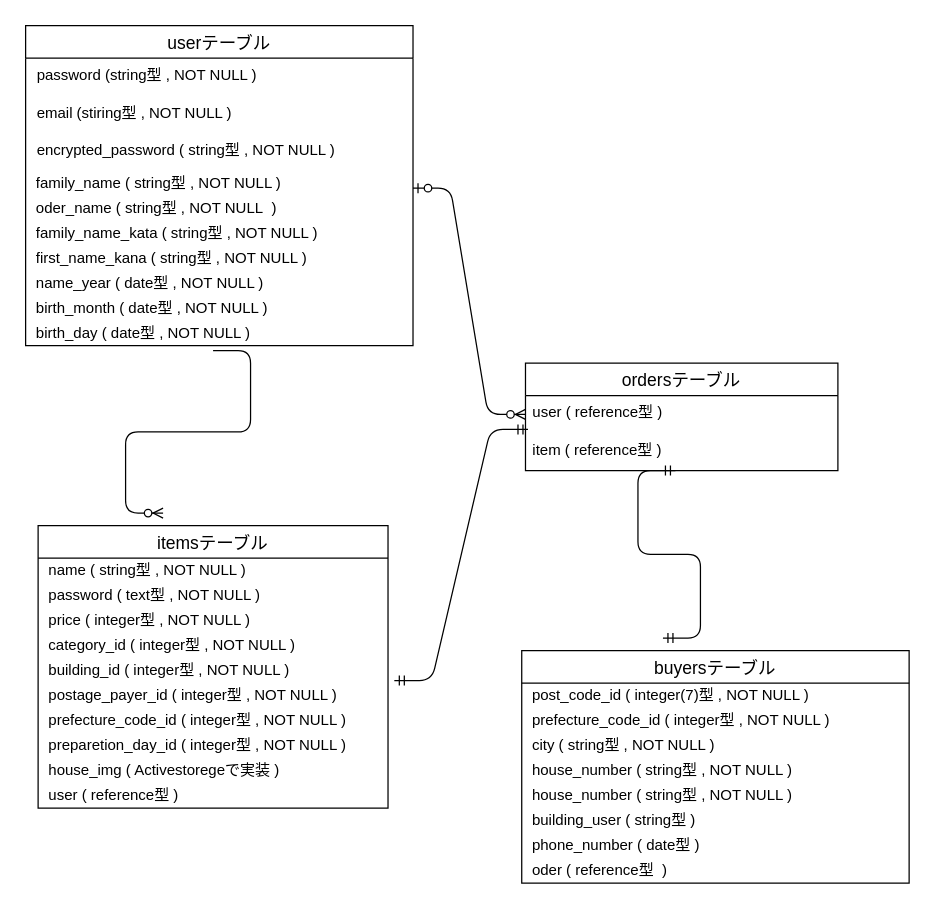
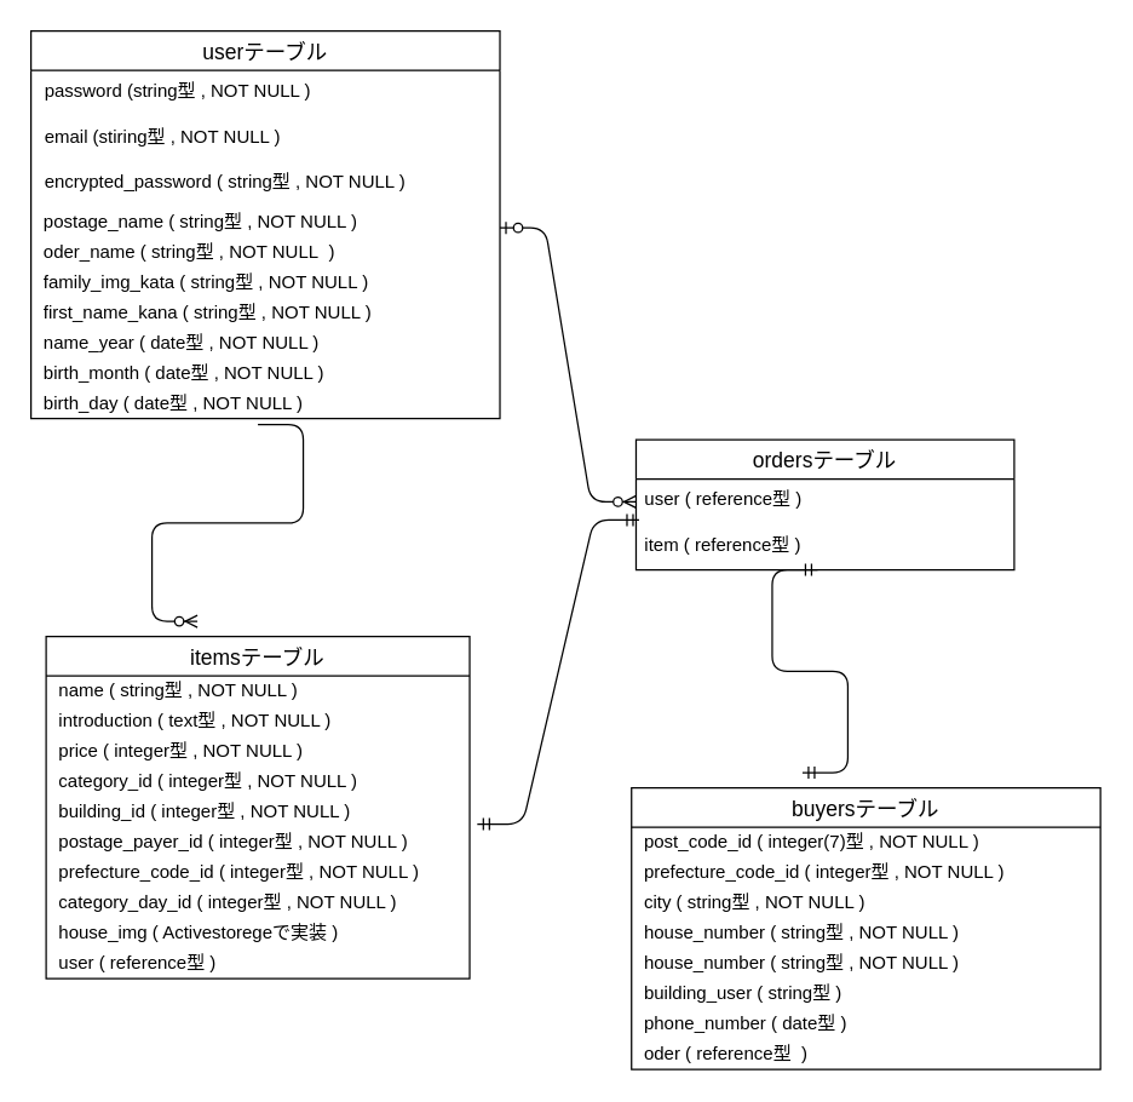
  <mxCell id="0" />
  <mxCell id="1" parent="0" />
  <mxCell id="2" value="userテーブル" style="swimlane;fontStyle=0;childLayout=stackLayout;horizontal=1;startSize=26;horizontalStack=0;resizeParent=1;resizeParentMax=0;resizeLast=0;collapsible=1;marginBottom=0;align=center;fontSize=14;" vertex="1" parent="1"><mxGeometry x="20" y="20" width="310" height="256" as="geometry" /></mxCell>
  <mxCell id="3" value=" password (string型 , NOT NULL )" style="text;strokeColor=none;fillColor=none;spacingLeft=4;spacingRight=4;overflow=hidden;rotatable=0;points=[[0,0.5],[1,0.5]];portConstraint=eastwest;fontSize=12;" vertex="1" parent="2"><mxGeometry y="26" width="310" height="30" as="geometry" /></mxCell>
  <mxCell id="4" value=" email (stiring型 , NOT NULL )" style="text;strokeColor=none;fillColor=none;spacingLeft=4;spacingRight=4;overflow=hidden;rotatable=0;points=[[0,0.5],[1,0.5]];portConstraint=eastwest;fontSize=12;" vertex="1" parent="2"><mxGeometry y="56" width="310" height="30" as="geometry" /></mxCell>
  <mxCell id="5" value=" encrypted_password ( string型 , NOT NULL )" style="text;strokeColor=none;fillColor=none;spacingLeft=4;spacingRight=4;overflow=hidden;rotatable=0;points=[[0,0.5],[1,0.5]];portConstraint=eastwest;fontSize=12;" vertex="1" parent="2"><mxGeometry y="86" width="310" height="30" as="geometry" /></mxCell>
- <mxCell id="6" value="&amp;nbsp; family_name ( string型 , NOT NULL )" style="text;html=1;resizable=0;autosize=1;align=left;verticalAlign=middle;points=[];fillColor=none;strokeColor=none;rounded=0;" vertex="1" parent="2"><mxGeometry y="116" width="310" height="20" as="geometry" /></mxCell>
+ <mxCell id="6" value="&amp;nbsp; postage_name ( string型 , NOT NULL )" style="text;html=1;resizable=0;autosize=1;align=left;verticalAlign=middle;points=[];fillColor=none;strokeColor=none;rounded=0;" vertex="1" parent="2"><mxGeometry y="116" width="310" height="20" as="geometry" /></mxCell>
  <mxCell id="7" value="&amp;nbsp; oder_name ( string型 , NOT NULL&amp;nbsp; )" style="text;html=1;resizable=0;autosize=1;align=left;verticalAlign=middle;points=[];fillColor=none;strokeColor=none;rounded=0;" vertex="1" parent="2"><mxGeometry y="136" width="310" height="20" as="geometry" /></mxCell>
- <mxCell id="8" value="&amp;nbsp; family_name_kata ( string型 , NOT NULL )" style="text;html=1;resizable=0;autosize=1;align=left;verticalAlign=middle;points=[];fillColor=none;strokeColor=none;rounded=0;" vertex="1" parent="2"><mxGeometry y="156" width="310" height="20" as="geometry" /></mxCell>
+ <mxCell id="8" value="&amp;nbsp; family_img_kata ( string型 , NOT NULL )" style="text;html=1;resizable=0;autosize=1;align=left;verticalAlign=middle;points=[];fillColor=none;strokeColor=none;rounded=0;" vertex="1" parent="2"><mxGeometry y="156" width="310" height="20" as="geometry" /></mxCell>
  <mxCell id="9" value="&amp;nbsp; first_name_kana ( string型 , NOT NULL )" style="text;html=1;resizable=0;autosize=1;align=left;verticalAlign=middle;points=[];fillColor=none;strokeColor=none;rounded=0;" vertex="1" parent="2"><mxGeometry y="176" width="310" height="20" as="geometry" /></mxCell>
  <mxCell id="10" value="&amp;nbsp; name_year ( date型 , NOT NULL )" style="text;html=1;resizable=0;autosize=1;align=left;verticalAlign=middle;points=[];fillColor=none;strokeColor=none;rounded=0;" vertex="1" parent="2"><mxGeometry y="196" width="310" height="20" as="geometry" /></mxCell>
  <mxCell id="11" value="&amp;nbsp; birth_month ( date型 , NOT NULL )" style="text;html=1;resizable=0;autosize=1;align=left;verticalAlign=middle;points=[];fillColor=none;strokeColor=none;rounded=0;" vertex="1" parent="2"><mxGeometry y="216" width="310" height="20" as="geometry" /></mxCell>
  <mxCell id="12" value="&amp;nbsp; birth_day ( date型 , NOT NULL )" style="text;html=1;resizable=0;autosize=1;align=left;verticalAlign=middle;points=[];fillColor=none;strokeColor=none;rounded=0;" vertex="1" parent="2"><mxGeometry y="236" width="310" height="20" as="geometry" /></mxCell>
  <mxCell id="13" value="itemsテーブル" style="swimlane;fontStyle=0;childLayout=stackLayout;horizontal=1;startSize=26;horizontalStack=0;resizeParent=1;resizeParentMax=0;resizeLast=0;collapsible=1;marginBottom=0;align=center;fontSize=14;" vertex="1" parent="1"><mxGeometry x="30" y="420" width="280" height="226" as="geometry" /></mxCell>
  <mxCell id="14" value="&amp;nbsp; name ( string型 , NOT NULL )" style="text;html=1;resizable=0;autosize=1;align=left;verticalAlign=middle;points=[];fillColor=none;strokeColor=none;rounded=0;" vertex="1" parent="13"><mxGeometry y="26" width="280" height="20" as="geometry" /></mxCell>
- <mxCell id="15" value="&amp;nbsp; password ( text型 , NOT NULL )" style="text;html=1;resizable=0;autosize=1;align=left;verticalAlign=middle;points=[];fillColor=none;strokeColor=none;rounded=0;" vertex="1" parent="13"><mxGeometry y="46" width="280" height="20" as="geometry" /></mxCell>
+ <mxCell id="15" value="&amp;nbsp; introduction ( text型 , NOT NULL )" style="text;html=1;resizable=0;autosize=1;align=left;verticalAlign=middle;points=[];fillColor=none;strokeColor=none;rounded=0;" vertex="1" parent="13"><mxGeometry y="46" width="280" height="20" as="geometry" /></mxCell>
  <mxCell id="16" value="&amp;nbsp; price ( integer型 , NOT NULL )" style="text;html=1;resizable=0;autosize=1;align=left;verticalAlign=middle;points=[];fillColor=none;strokeColor=none;rounded=0;" vertex="1" parent="13"><mxGeometry y="66" width="280" height="20" as="geometry" /></mxCell>
  <mxCell id="17" value="&amp;nbsp; category_id ( integer型 , NOT NULL )" style="text;html=1;resizable=0;autosize=1;align=left;verticalAlign=middle;points=[];fillColor=none;strokeColor=none;rounded=0;" vertex="1" parent="13"><mxGeometry y="86" width="280" height="20" as="geometry" /></mxCell>
  <mxCell id="18" value="&amp;nbsp; building_id ( integer型 , NOT NULL )" style="text;html=1;resizable=0;autosize=1;align=left;verticalAlign=middle;points=[];fillColor=none;strokeColor=none;rounded=0;" vertex="1" parent="13"><mxGeometry y="106" width="280" height="20" as="geometry" /></mxCell>
  <mxCell id="19" value="&amp;nbsp; postage_payer_id ( integer型 , NOT NULL )" style="text;html=1;resizable=0;autosize=1;align=left;verticalAlign=middle;points=[];fillColor=none;strokeColor=none;rounded=0;" vertex="1" parent="13"><mxGeometry y="126" width="280" height="20" as="geometry" /></mxCell>
  <mxCell id="20" value="&amp;nbsp; prefecture_code_id ( integer型 , NOT NULL )" style="text;html=1;resizable=0;autosize=1;align=left;verticalAlign=middle;points=[];fillColor=none;strokeColor=none;rounded=0;" vertex="1" parent="13"><mxGeometry y="146" width="280" height="20" as="geometry" /></mxCell>
- <mxCell id="21" value="&amp;nbsp; preparetion_day_id ( integer型 , NOT NULL )" style="text;html=1;resizable=0;autosize=1;align=left;verticalAlign=middle;points=[];fillColor=none;strokeColor=none;rounded=0;" vertex="1" parent="13"><mxGeometry y="166" width="280" height="20" as="geometry" /></mxCell>
+ <mxCell id="21" value="&amp;nbsp; category_day_id ( integer型 , NOT NULL )" style="text;html=1;resizable=0;autosize=1;align=left;verticalAlign=middle;points=[];fillColor=none;strokeColor=none;rounded=0;" vertex="1" parent="13"><mxGeometry y="166" width="280" height="20" as="geometry" /></mxCell>
  <mxCell id="22" value="&amp;nbsp; house_img ( Activestoregeで実装 )" style="text;html=1;resizable=0;autosize=1;align=left;verticalAlign=middle;points=[];fillColor=none;strokeColor=none;rounded=0;" vertex="1" parent="13"><mxGeometry y="186" width="280" height="20" as="geometry" /></mxCell>
  <mxCell id="23" value="&amp;nbsp; user ( reference型 )" style="text;html=1;resizable=0;autosize=1;align=left;verticalAlign=middle;points=[];fillColor=none;strokeColor=none;rounded=0;" vertex="1" parent="13"><mxGeometry y="206" width="280" height="20" as="geometry" /></mxCell>
  <mxCell id="24" value="buyersテーブル" style="swimlane;fontStyle=0;childLayout=stackLayout;horizontal=1;startSize=26;horizontalStack=0;resizeParent=1;resizeParentMax=0;resizeLast=0;collapsible=1;marginBottom=0;align=center;fontSize=14;" vertex="1" parent="1"><mxGeometry x="417" y="520" width="310" height="186" as="geometry" /></mxCell>
  <mxCell id="25" value="&amp;nbsp; post_code_id ( integer(7)型 , NOT NULL )" style="text;html=1;resizable=0;autosize=1;align=left;verticalAlign=middle;points=[];fillColor=none;strokeColor=none;rounded=0;" vertex="1" parent="24"><mxGeometry y="26" width="310" height="20" as="geometry" /></mxCell>
  <mxCell id="26" value="&amp;nbsp; prefecture_code_id ( integer型 , NOT NULL )" style="text;html=1;resizable=0;autosize=1;align=left;verticalAlign=middle;points=[];fillColor=none;strokeColor=none;rounded=0;" vertex="1" parent="24"><mxGeometry y="46" width="310" height="20" as="geometry" /></mxCell>
  <mxCell id="27" value="&amp;nbsp; city ( string型 , NOT NULL )" style="text;html=1;resizable=0;autosize=1;align=left;verticalAlign=middle;points=[];fillColor=none;strokeColor=none;rounded=0;" vertex="1" parent="24"><mxGeometry y="66" width="310" height="20" as="geometry" /></mxCell>
  <mxCell id="28" value="&amp;nbsp; house_number ( string型 , NOT NULL )" style="text;html=1;resizable=0;autosize=1;align=left;verticalAlign=middle;points=[];fillColor=none;strokeColor=none;rounded=0;" vertex="1" parent="24"><mxGeometry y="86" width="310" height="20" as="geometry" /></mxCell>
  <mxCell id="29" value="&amp;nbsp; house_number ( string型 , NOT NULL )" style="text;html=1;resizable=0;autosize=1;align=left;verticalAlign=middle;points=[];fillColor=none;strokeColor=none;rounded=0;" vertex="1" parent="24"><mxGeometry y="106" width="310" height="20" as="geometry" /></mxCell>
  <mxCell id="30" value="&amp;nbsp; building_user ( string型 )" style="text;html=1;resizable=0;autosize=1;align=left;verticalAlign=middle;points=[];fillColor=none;strokeColor=none;rounded=0;" vertex="1" parent="24"><mxGeometry y="126" width="310" height="20" as="geometry" /></mxCell>
  <mxCell id="31" value="&amp;nbsp; phone_number ( date型 )" style="text;html=1;resizable=0;autosize=1;align=left;verticalAlign=middle;points=[];fillColor=none;strokeColor=none;rounded=0;" vertex="1" parent="24"><mxGeometry y="146" width="310" height="20" as="geometry" /></mxCell>
  <mxCell id="32" value="&amp;nbsp; oder ( reference型&amp;nbsp; )" style="text;html=1;resizable=0;autosize=1;align=left;verticalAlign=middle;points=[];fillColor=none;strokeColor=none;rounded=0;" vertex="1" parent="24"><mxGeometry y="166" width="310" height="20" as="geometry" /></mxCell>
  <mxCell id="33" value="ordersテーブル" style="swimlane;fontStyle=0;childLayout=stackLayout;horizontal=1;startSize=26;horizontalStack=0;resizeParent=1;resizeParentMax=0;resizeLast=0;collapsible=1;marginBottom=0;align=center;fontSize=14;" vertex="1" parent="1"><mxGeometry x="420" y="290" width="250" height="86" as="geometry" /></mxCell>
  <mxCell id="34" value="user ( reference型 )" style="text;strokeColor=none;fillColor=none;spacingLeft=4;spacingRight=4;overflow=hidden;rotatable=0;points=[[0,0.5],[1,0.5]];portConstraint=eastwest;fontSize=12;" vertex="1" parent="33"><mxGeometry y="26" width="250" height="30" as="geometry" /></mxCell>
  <mxCell id="35" value="item ( reference型 )" style="text;strokeColor=none;fillColor=none;spacingLeft=4;spacingRight=4;overflow=hidden;rotatable=0;points=[[0,0.5],[1,0.5]];portConstraint=eastwest;fontSize=12;" vertex="1" parent="33"><mxGeometry y="56" width="250" height="30" as="geometry" /></mxCell>
  <mxCell id="36" value="" style="edgeStyle=entityRelationEdgeStyle;fontSize=12;html=1;endArrow=ERzeroToMany;endFill=1;" edge="1" parent="1"><mxGeometry width="100" height="100" relative="1" as="geometry"><mxPoint x="170" y="280" as="sourcePoint" /><mxPoint x="130" y="410" as="targetPoint" /></mxGeometry></mxCell>
  <mxCell id="37" value="" style="edgeStyle=entityRelationEdgeStyle;fontSize=12;html=1;endArrow=ERmandOne;startArrow=ERmandOne;exitX=1.018;exitY=-0.1;exitDx=0;exitDy=0;exitPerimeter=0;entryX=0.008;entryY=0.9;entryDx=0;entryDy=0;entryPerimeter=0;" edge="1" parent="1" source="19" target="34"><mxGeometry width="100" height="100" relative="1" as="geometry"><mxPoint x="320" y="420" as="sourcePoint" /><mxPoint x="420" y="320" as="targetPoint" /></mxGeometry></mxCell>
  <mxCell id="38" value="" style="edgeStyle=entityRelationEdgeStyle;fontSize=12;html=1;endArrow=ERzeroToMany;startArrow=ERzeroToOne;entryX=0;entryY=0.5;entryDx=0;entryDy=0;" edge="1" parent="1" target="34"><mxGeometry width="100" height="100" relative="1" as="geometry"><mxPoint x="330" y="150" as="sourcePoint" /><mxPoint x="410" y="330" as="targetPoint" /></mxGeometry></mxCell>
  <mxCell id="39" value="" style="edgeStyle=entityRelationEdgeStyle;fontSize=12;html=1;endArrow=ERmandOne;startArrow=ERmandOne;" edge="1" parent="1"><mxGeometry width="100" height="100" relative="1" as="geometry"><mxPoint x="530" y="510" as="sourcePoint" /><mxPoint x="540" y="376" as="targetPoint" /></mxGeometry></mxCell>
